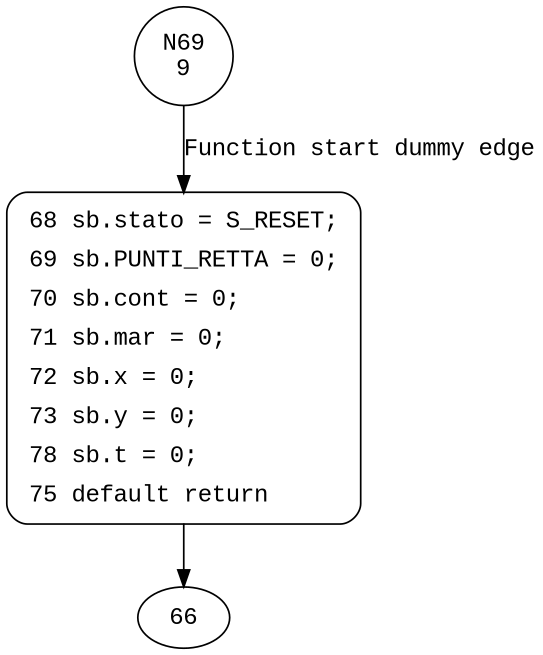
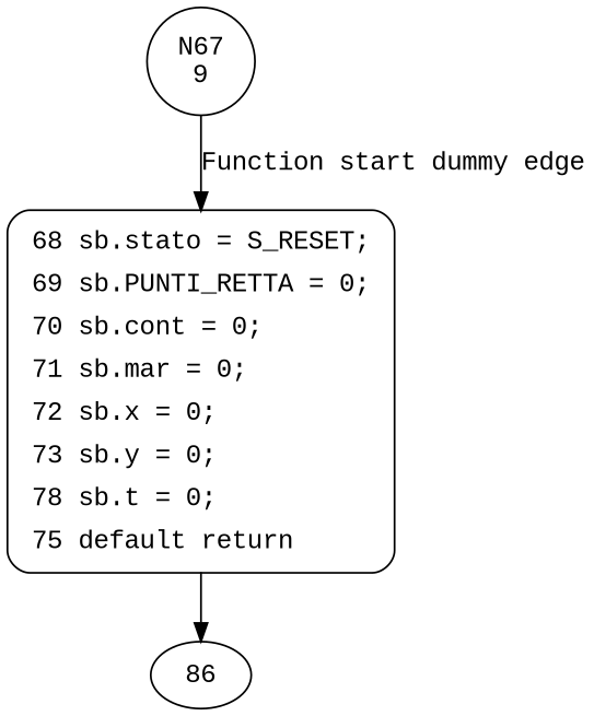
  digraph {
    fontname="Liberation Mono"
    node [fontname="Liberation Mono"]
    edge [fontname="Liberation Mono"]
-   n1 [label="N69\n9" shape=circle]
+   n1 [label="N67\n9" shape=circle]
    n2 [fillcolor=white label=<<table border="0" cellborder="0" cellpadding="3" bgcolor="white"><tr><td align="right">68</td><td align="left">sb.stato = S_RESET;</td></tr><tr><td align="right">69</td><td align="left">sb.PUNTI_RETTA = 0;</td></tr><tr><td align="right">70</td><td align="left">sb.cont = 0;</td></tr><tr><td align="right">71</td><td align="left">sb.mar = 0;</td></tr><tr><td align="right">72</td><td align="left">sb.x = 0;</td></tr><tr><td align="right">73</td><td align="left">sb.y = 0;</td></tr><tr><td align="right">78</td><td align="left">sb.t = 0;</td></tr><tr><td align="right">75</td><td align="left">default return</td></tr></table>> penwidth=1 shape=Mrecord style="filled,bold"]
-   66
+   66 [label=86]
    n1 -> n2 [label="Function start dummy edge"]
    n2 -> 66
  }
